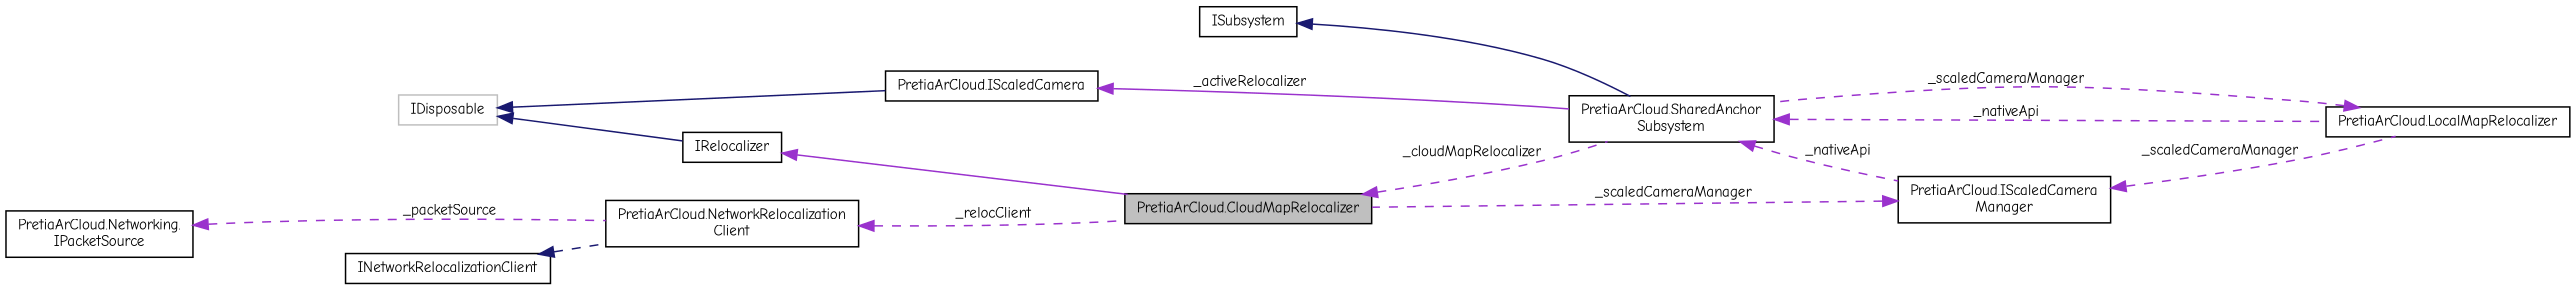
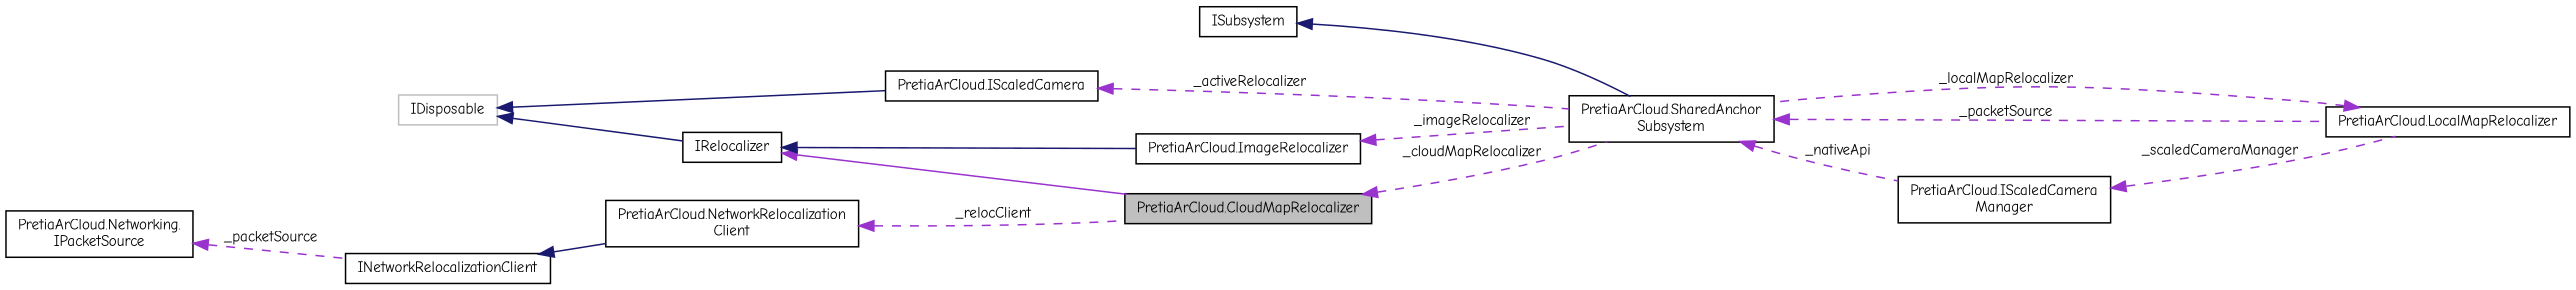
  digraph {
    fontname="Comic Neue"
    rankdir=LR
    node [color=black fillcolor=white fontname="Comic Neue" fontsize=10 shape=record style=filled]
    edge [color=darkorchid3 dir=back fontname="Comic Neue" fontsize=10 labelfontname=Helvetica labelfontsize=10 style=dashed]
    n1 [fillcolor=grey75 fontcolor=black height=0.2 label="PretiaArCloud.CloudMapRelocalizer" width=0.4]
    n2 [height=0.2 label="PretiaArCloud.SharedAnchor\lSubsystem" width=0.4]
    n3 [height=0.2 label="PretiaArCloud.LocalMapRelocalizer" width=0.4]
    n4 [height=0.2 label="PretiaArCloud.IScaledCamera\lManager" width=0.4]
    n5 [height=0.2 label=IRelocalizer width=0.4]
+   n6 [height=0.2 label="PretiaArCloud.ImageRelocalizer" width=0.4]
    n7 [color=grey75 height=0.2 label=IDisposable width=0.4]
    n8 [height=0.2 label="PretiaArCloud.IScaledCamera" width=0.4]
    n9 [height=0.2 label=ISubsystem width=0.4]
    n10 [height=0.2 label="PretiaArCloud.NetworkRelocalization\lClient" width=0.4]
    n11 [height=0.2 label=INetworkRelocalizationClient width=0.4]
    n12 [height=0.2 label="PretiaArCloud.Networking.\lIPacketSource" width=0.4]
    n1 -> n2 [label=" _cloudMapRelocalizer"]
-   n2 -> n3 [label=" _nativeApi"]
+   n2 -> n3 [label=" _packetSource"]
    n2 -> n4 [label=" _nativeApi"]
-   n3 -> n2 [label=" _scaledCameraManager"]
-   n4 -> n1 [label=" _scaledCameraManager"]
+   n3 -> n2 [label=" _localMapRelocalizer"]
    n4 -> n3 [label=" _scaledCameraManager"]
    n5 -> n1 [style=solid]
+   n5 -> n6 [color=midnightblue style=solid]
+   n6 -> n2 [label=" _imageRelocalizer"]
    n7 -> n5 [color=midnightblue style=solid]
    n7 -> n8 [color=midnightblue style=solid]
-   n8 -> n2 [label=" _activeRelocalizer" style=solid]
+   n8 -> n2 [label=" _activeRelocalizer"]
    n9 -> n2 [color=midnightblue style=solid]
    n10 -> n1 [label=" _relocClient"]
-   n11 -> n10 [color=midnightblue]
-   n12 -> n10 [label=" _packetSource"]
+   n11 -> n10 [color=midnightblue style=solid]
+   n12 -> n11 [label=" _packetSource"]
  }
